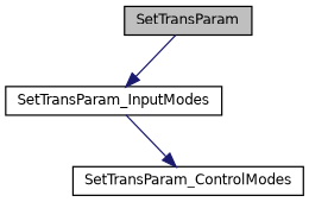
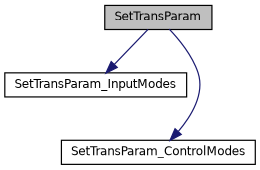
  digraph {
    rankdir=TB
    node [color=black fillcolor=white fontname=Helvetica fontsize=10 shape=record style=filled]
    edge [color=midnightblue fontname=Helvetica fontsize=10 labelfontname=Helvetica labelfontsize=10 style=solid]
    n1 [fillcolor=grey75 fontcolor=black height=0.2 label=SetTransParam width=0.4]
    n2 [height=0.2 label=SetTransParam_InputModes width=0.4]
    n3 [height=0.2 label=SetTransParam_ControlModes width=0.4]
    n1 -> n2
-   n2 -> n3
+   n1 -> n3
  }
